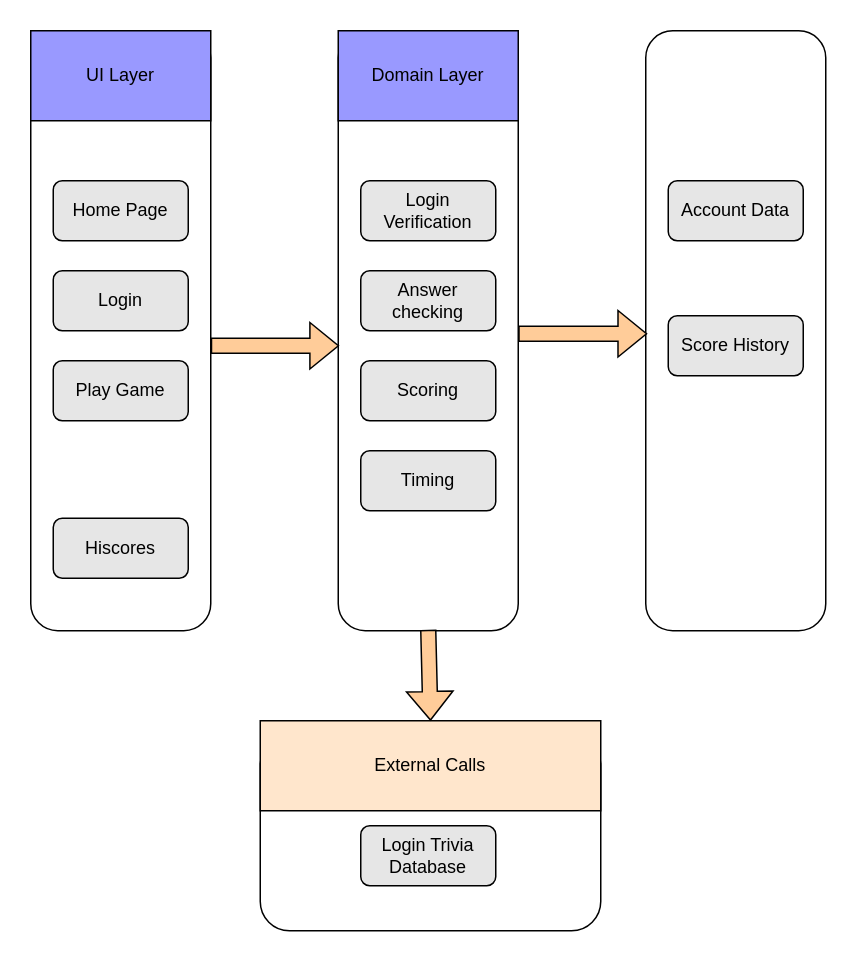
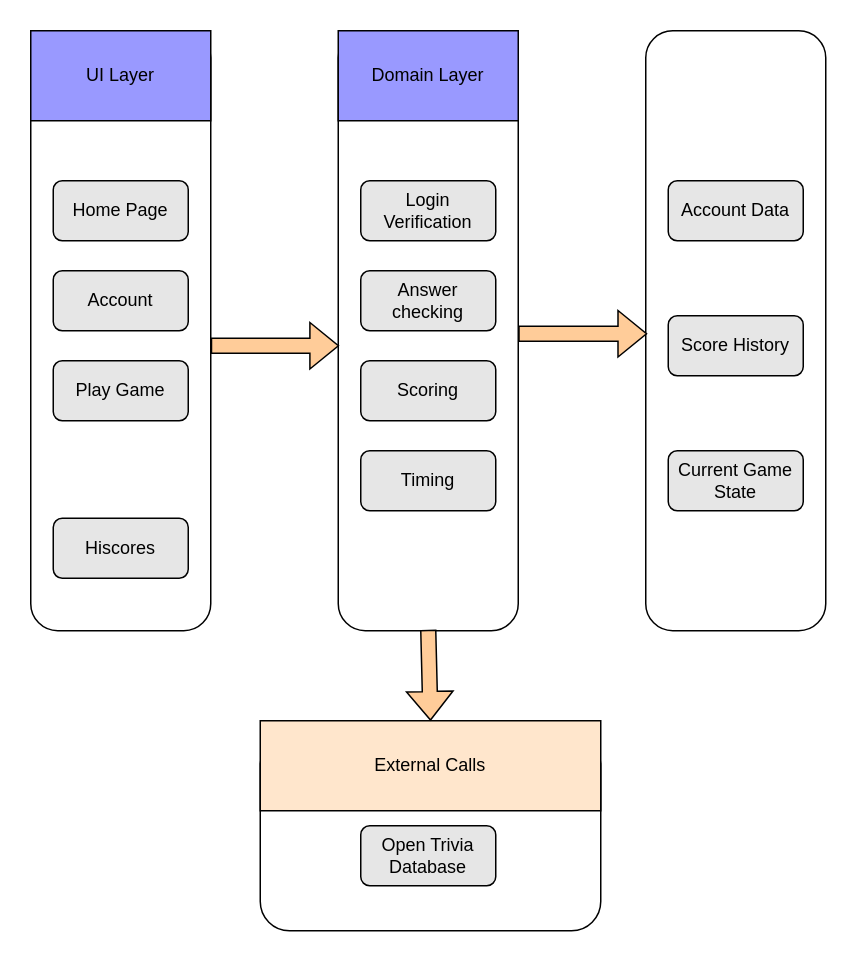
  <mxCell id="0" />
  <mxCell id="1" parent="0" />
  <mxCell id="2" value="" style="rounded=1;whiteSpace=wrap;html=1;" vertex="1" parent="1"><mxGeometry x="20" y="20" width="120" height="400" as="geometry" /></mxCell>
  <mxCell id="3" value="" style="rounded=1;whiteSpace=wrap;html=1;" vertex="1" parent="1"><mxGeometry x="430" y="20" width="120" height="400" as="geometry" /></mxCell>
  <mxCell id="4" value="" style="rounded=1;whiteSpace=wrap;html=1;" vertex="1" parent="1"><mxGeometry x="225" y="20" width="120" height="400" as="geometry" /></mxCell>
  <mxCell id="5" value="UI Layer" style="rounded=0;whiteSpace=wrap;html=1;fillColor=#9999FF;" vertex="1" parent="1"><mxGeometry x="20" y="20" width="120" height="60" as="geometry" /></mxCell>
  <mxCell id="6" value="Domain Layer" style="rounded=0;whiteSpace=wrap;html=1;fillColor=#9999FF;" vertex="1" parent="1"><mxGeometry x="225" y="20" width="120" height="60" as="geometry" /></mxCell>
  <mxCell id="7" value="Home Page" style="rounded=1;whiteSpace=wrap;html=1;fillColor=#E6E6E6;" vertex="1" parent="1"><mxGeometry x="35" y="120" width="90" height="40" as="geometry" /></mxCell>
- <mxCell id="8" value="Login" style="rounded=1;whiteSpace=wrap;html=1;fillColor=#E6E6E6;" vertex="1" parent="1"><mxGeometry x="35" y="180" width="90" height="40" as="geometry" /></mxCell>
+ <mxCell id="8" value="Account" style="rounded=1;whiteSpace=wrap;html=1;fillColor=#E6E6E6;" vertex="1" parent="1"><mxGeometry x="35" y="180" width="90" height="40" as="geometry" /></mxCell>
  <mxCell id="9" value="Play Game" style="rounded=1;whiteSpace=wrap;html=1;fillColor=#E6E6E6;" vertex="1" parent="1"><mxGeometry x="35" y="240" width="90" height="40" as="geometry" /></mxCell>
  <mxCell id="10" value="Hiscores" style="rounded=1;whiteSpace=wrap;html=1;fillColor=#E6E6E6;" vertex="1" parent="1"><mxGeometry x="35" y="345" width="90" height="40" as="geometry" /></mxCell>
  <mxCell id="11" value="Account Data" style="rounded=1;whiteSpace=wrap;html=1;fillColor=#E6E6E6;" vertex="1" parent="1"><mxGeometry x="445" y="120" width="90" height="40" as="geometry" /></mxCell>
  <mxCell id="12" value="Score History" style="rounded=1;whiteSpace=wrap;html=1;fillColor=#E6E6E6;" vertex="1" parent="1"><mxGeometry x="445" y="210" width="90" height="40" as="geometry" /></mxCell>
+ <mxCell id="13" value="Current Game State" style="rounded=1;whiteSpace=wrap;html=1;fillColor=#E6E6E6;" vertex="1" parent="1"><mxGeometry x="445" y="300" width="90" height="40" as="geometry" /></mxCell>
  <mxCell id="14" value="Login Verification" style="rounded=1;whiteSpace=wrap;html=1;fillColor=#E6E6E6;" vertex="1" parent="1"><mxGeometry x="240" y="120" width="90" height="40" as="geometry" /></mxCell>
  <mxCell id="15" value="Answer checking&lt;span style=&quot;color: rgba(0 , 0 , 0 , 0) ; font-family: monospace ; font-size: 0px&quot;&gt;%3CmxGraphModel%3E%3Croot%3E%3CmxCell%20id%3D%220%22%2F%3E%3CmxCell%20id%3D%221%22%20parent%3D%220%22%2F%3E%3CmxCell%20id%3D%222%22%20value%3D%22%22%20style%3D%22rounded%3D1%3BwhiteSpace%3Dwrap%3Bhtml%3D1%3BfillColor%3D%23E6E6E6%3B%22%20vertex%3D%221%22%20parent%3D%221%22%3E%3CmxGeometry%20x%3D%22175%22%20y%3D%22340%22%20width%3D%2290%22%20height%3D%2240%22%20as%3D%22geometry%22%2F%3E%3C%2FmxCell%3E%3C%2Froot%3E%3C%2FmxGraphModel%3E&lt;/span&gt;" style="rounded=1;whiteSpace=wrap;html=1;fillColor=#E6E6E6;" vertex="1" parent="1"><mxGeometry x="240" y="180" width="90" height="40" as="geometry" /></mxCell>
  <mxCell id="16" value="Scoring" style="rounded=1;whiteSpace=wrap;html=1;fillColor=#E6E6E6;" vertex="1" parent="1"><mxGeometry x="240" y="240" width="90" height="40" as="geometry" /></mxCell>
  <mxCell id="17" value="Timing" style="rounded=1;whiteSpace=wrap;html=1;fillColor=#E6E6E6;" vertex="1" parent="1"><mxGeometry x="240" y="300" width="90" height="40" as="geometry" /></mxCell>
  <mxCell id="18" value="" style="shape=flexArrow;endArrow=classic;html=1;rounded=0;fillColor=#FFCC99;entryX=0.005;entryY=0.525;entryDx=0;entryDy=0;entryPerimeter=0;" edge="1" parent="1" target="4"><mxGeometry width="50" height="50" relative="1" as="geometry"><mxPoint x="140" y="230" as="sourcePoint" /><mxPoint x="220" y="230" as="targetPoint" /></mxGeometry></mxCell>
  <mxCell id="19" value="" style="shape=flexArrow;endArrow=classic;html=1;rounded=0;fillColor=#FFCC99;" edge="1" parent="1"><mxGeometry width="50" height="50" relative="1" as="geometry"><mxPoint x="345" y="222" as="sourcePoint" /><mxPoint x="431" y="222" as="targetPoint" /></mxGeometry></mxCell>
  <mxCell id="20" value="" style="rounded=1;whiteSpace=wrap;html=1;" vertex="1" parent="1"><mxGeometry x="173" y="490" width="227" height="130" as="geometry" /></mxCell>
  <mxCell id="21" value="External Calls" style="rounded=0;whiteSpace=wrap;html=1;fillColor=#ffe6cc;" vertex="1" parent="1"><mxGeometry x="173" y="480" width="227" height="60" as="geometry" /></mxCell>
- <mxCell id="22" value="Login Trivia Database" style="rounded=1;whiteSpace=wrap;html=1;fillColor=#E6E6E6;" vertex="1" parent="1"><mxGeometry x="240" y="550" width="90" height="40" as="geometry" /></mxCell>
+ <mxCell id="22" value="Open Trivia Database" style="rounded=1;whiteSpace=wrap;html=1;fillColor=#E6E6E6;" vertex="1" parent="1"><mxGeometry x="240" y="550" width="90" height="40" as="geometry" /></mxCell>
  <mxCell id="23" value="" style="shape=flexArrow;endArrow=classic;html=1;rounded=0;fillColor=#FFCC99;entryX=0.5;entryY=0;entryDx=0;entryDy=0;" edge="1" parent="1" target="21"><mxGeometry width="50" height="50" relative="1" as="geometry"><mxPoint x="285" y="419.31" as="sourcePoint" /><mxPoint x="371" y="419.31" as="targetPoint" /></mxGeometry></mxCell>
